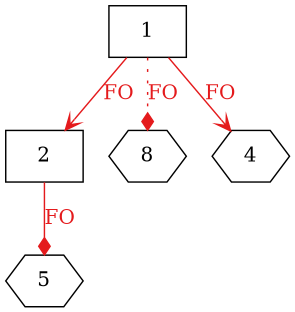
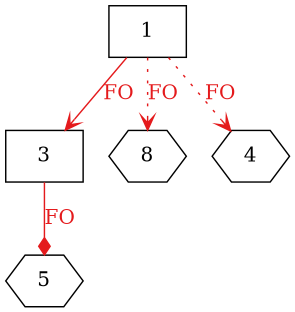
  digraph {
    node [shape=hexagon]
    edge [arrowhead=vee color="#e41a1c" fontcolor="#e41a1c" style=solid]
    1 [shape=box]
-   2 [shape=box]
+   2 [shape=box label=3]
    n3 [label=8]
    4
    5
    1 -> 2 [label=FO]
-   1 -> n3 [arrowhead=diamond label=FO style=dotted]
-   1 -> 4 [label=FO]
+   1 -> n3 [label=FO style=dotted]
+   1 -> 4 [label=FO style=dotted]
    2 -> 5 [arrowhead=diamond label=FO]
  }
